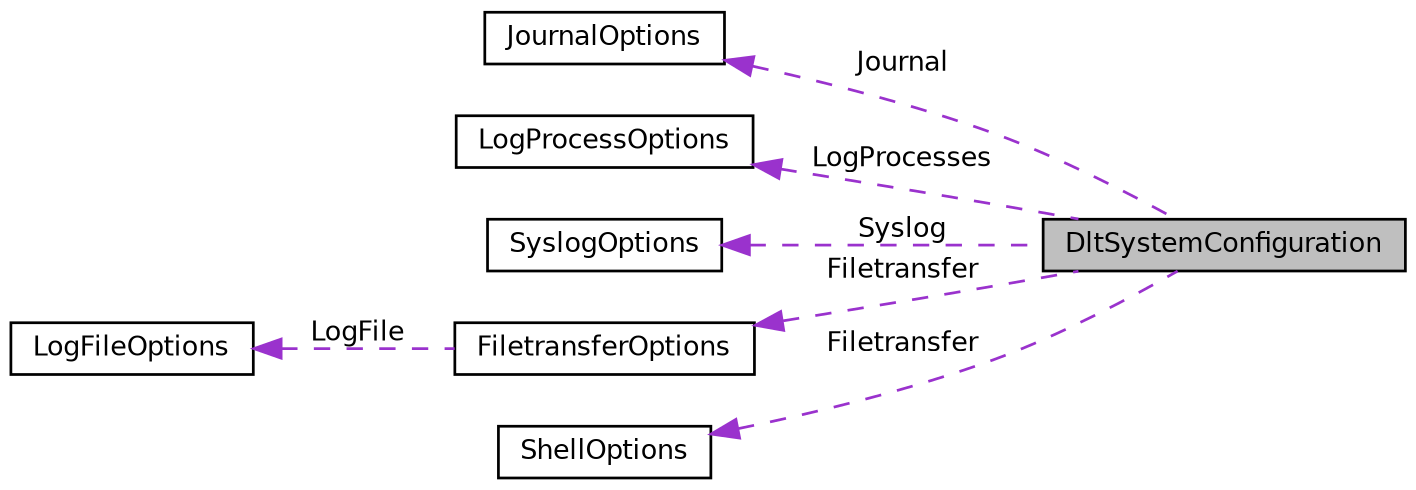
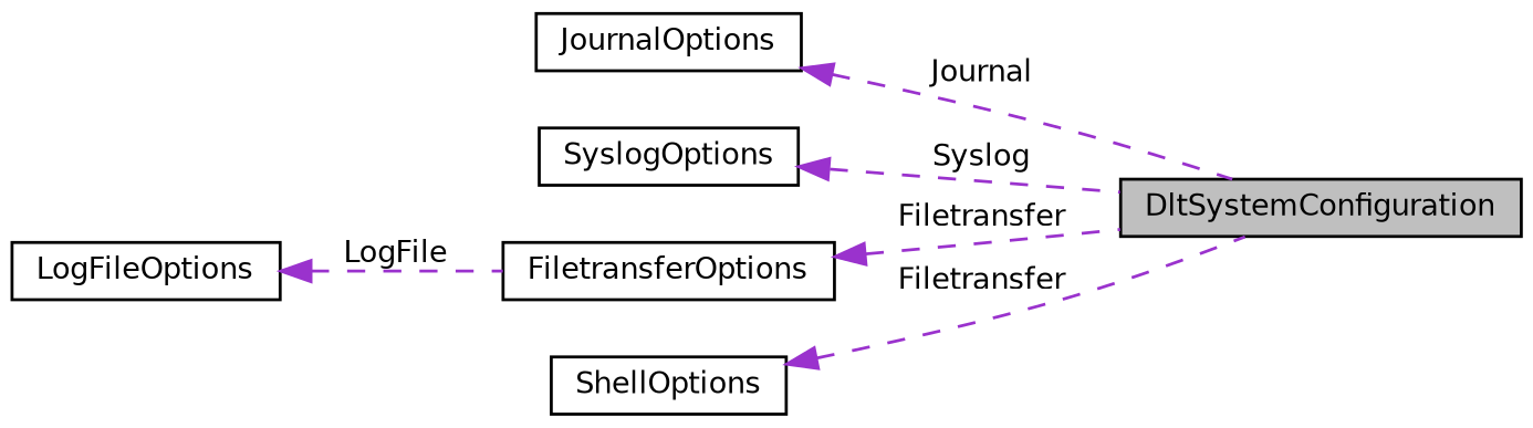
  digraph {
    fontname="DejaVu Sans"
    rankdir=LR
    node [color=black fillcolor=white fontname="DejaVu Sans" fontsize=10 shape=record style=filled]
    edge [color=darkorchid3 dir=back fontname="DejaVu Sans" fontsize=10 labelfontname=FreeSans labelfontsize=10 style=dashed]
    n1 [fillcolor=grey75 fontcolor=black height=0.2 label=DltSystemConfiguration width=0.4]
    n2 [height=0.2 label=JournalOptions width=0.4]
-   n3 [height=0.2 label=LogProcessOptions width=0.4]
    n4 [height=0.2 label=SyslogOptions width=0.4]
    n5 [height=0.2 label=FiletransferOptions width=0.4]
    n6 [height=0.2 label=LogFileOptions width=0.4]
    n7 [height=0.2 label=ShellOptions width=0.4]
    n2 -> n1 [label=" Journal"]
-   n3 -> n1 [label=" LogProcesses"]
    n4 -> n1 [label=" Syslog"]
    n5 -> n1 [label=" Filetransfer"]
    n6 -> n5 [label=" LogFile"]
    n7 -> n1 [label=" Filetransfer"]
  }
